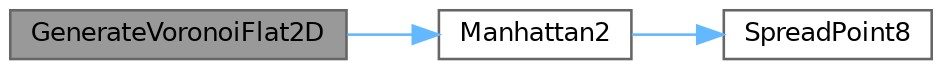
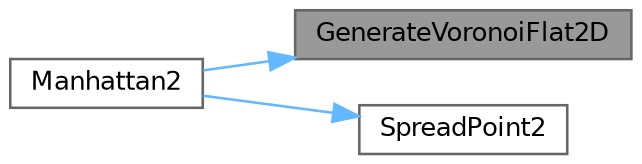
  digraph {
    rankdir=LR
    node [color=grey40 fillcolor=white fontname=Helvetica fontsize=10 shape=box style=filled]
    edge [color=steelblue1 fontname=Helvetica fontsize=10 labelfontname=Helvetica labelfontsize=10 style=solid]
    n1 [color=gray40 fillcolor=grey60 fontcolor=black height=0.2 label=GenerateVoronoiFlat2D width=0.4]
    n2 [height=0.2 label=Manhattan2 width=0.4]
-   n3 [height=0.2 label=SpreadPoint8 width=0.4]
-   n1 -> n2
+   n3 [height=0.2 label=SpreadPoint2 width=0.4]
+   n2 -> n1
    n2 -> n3
  }
